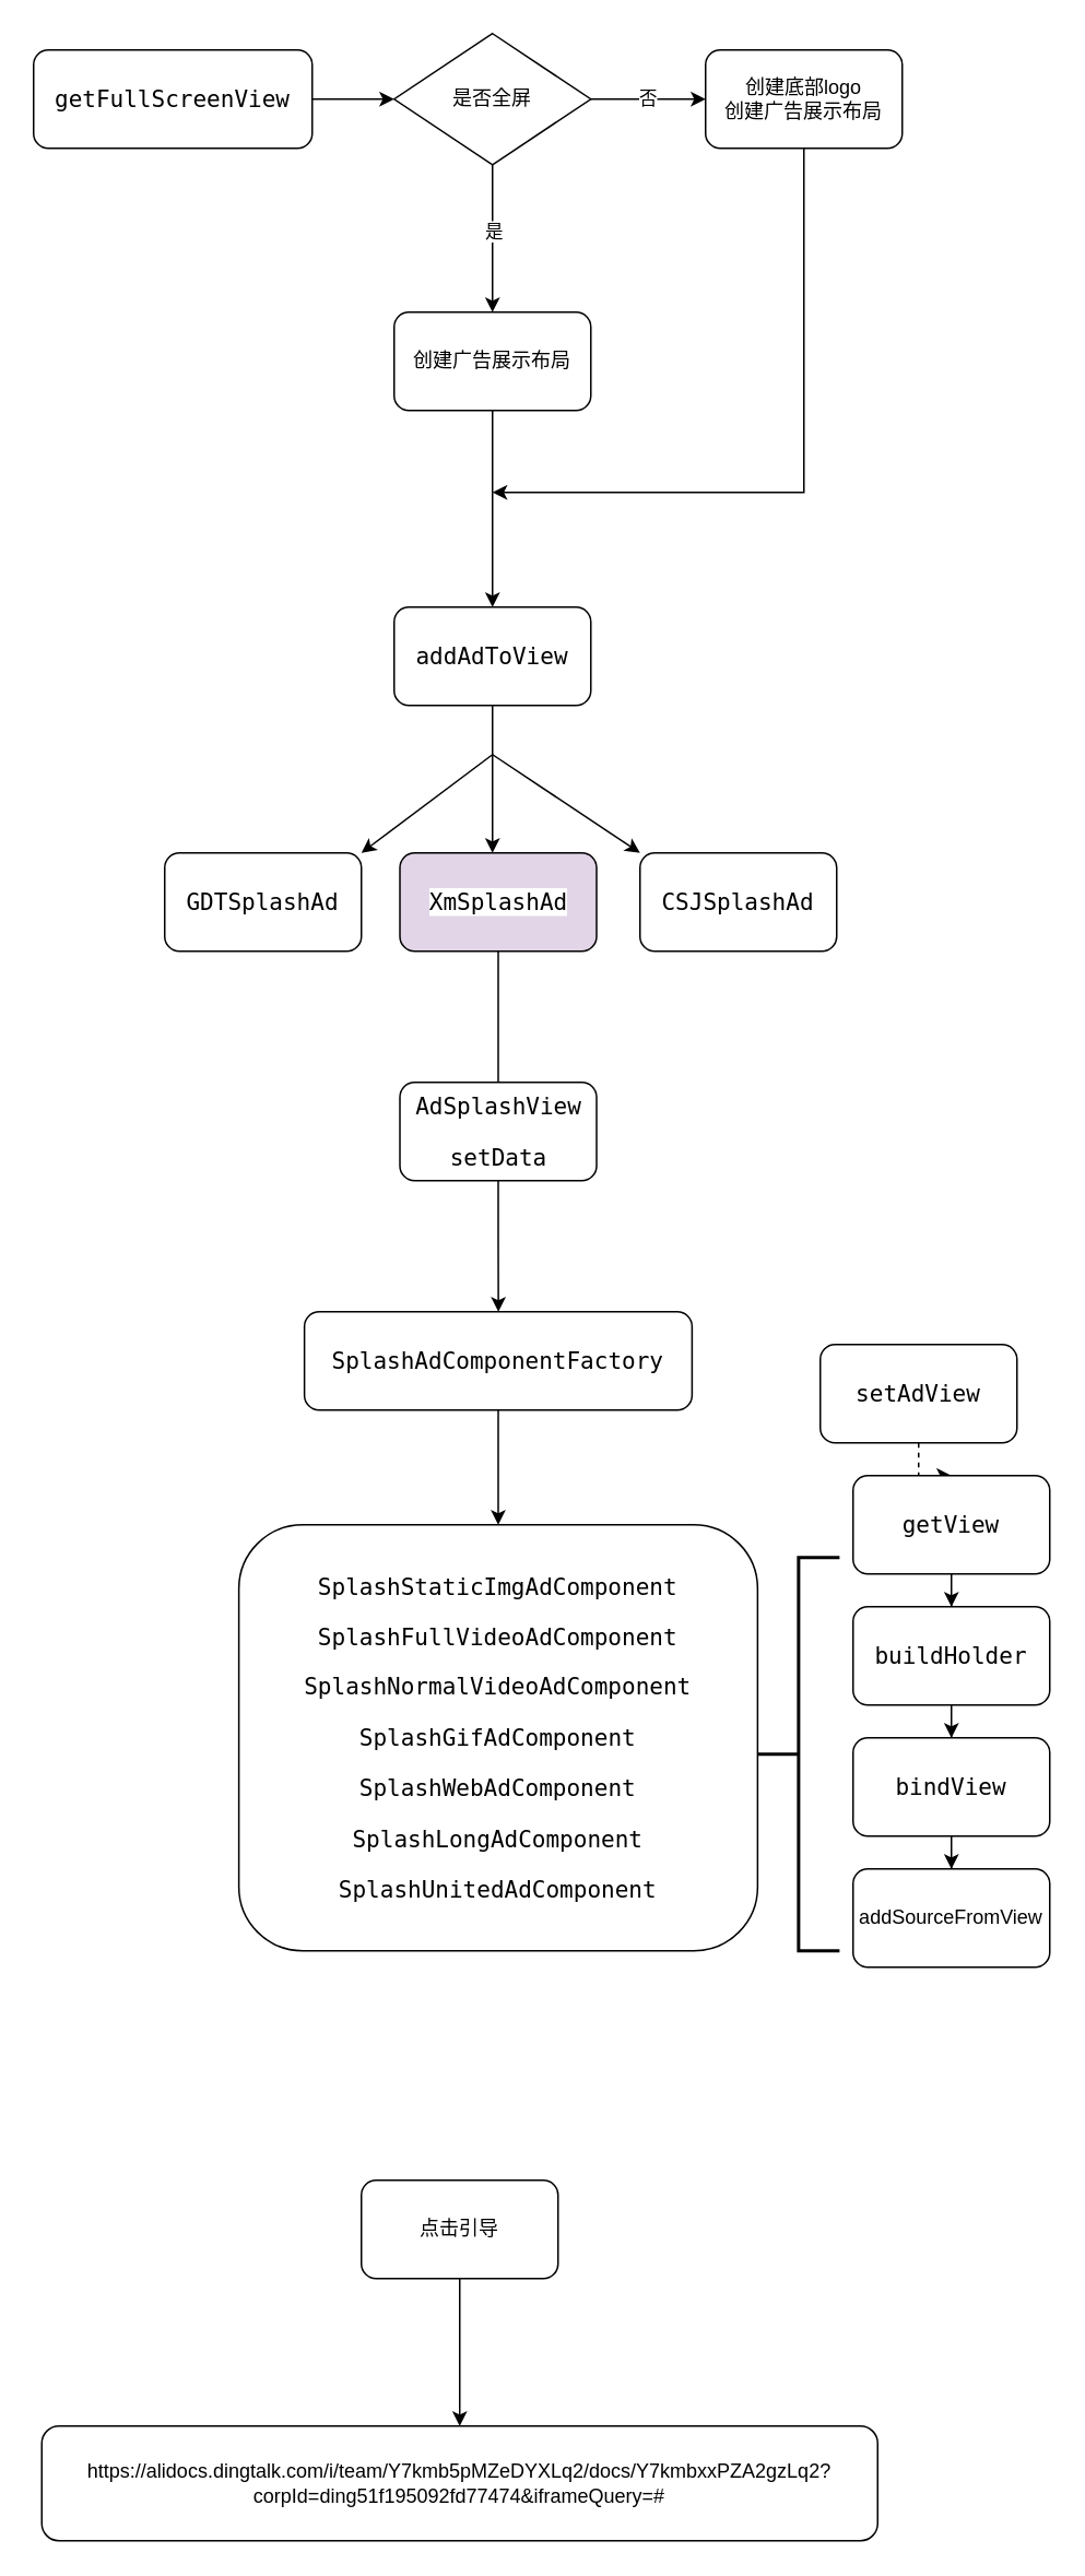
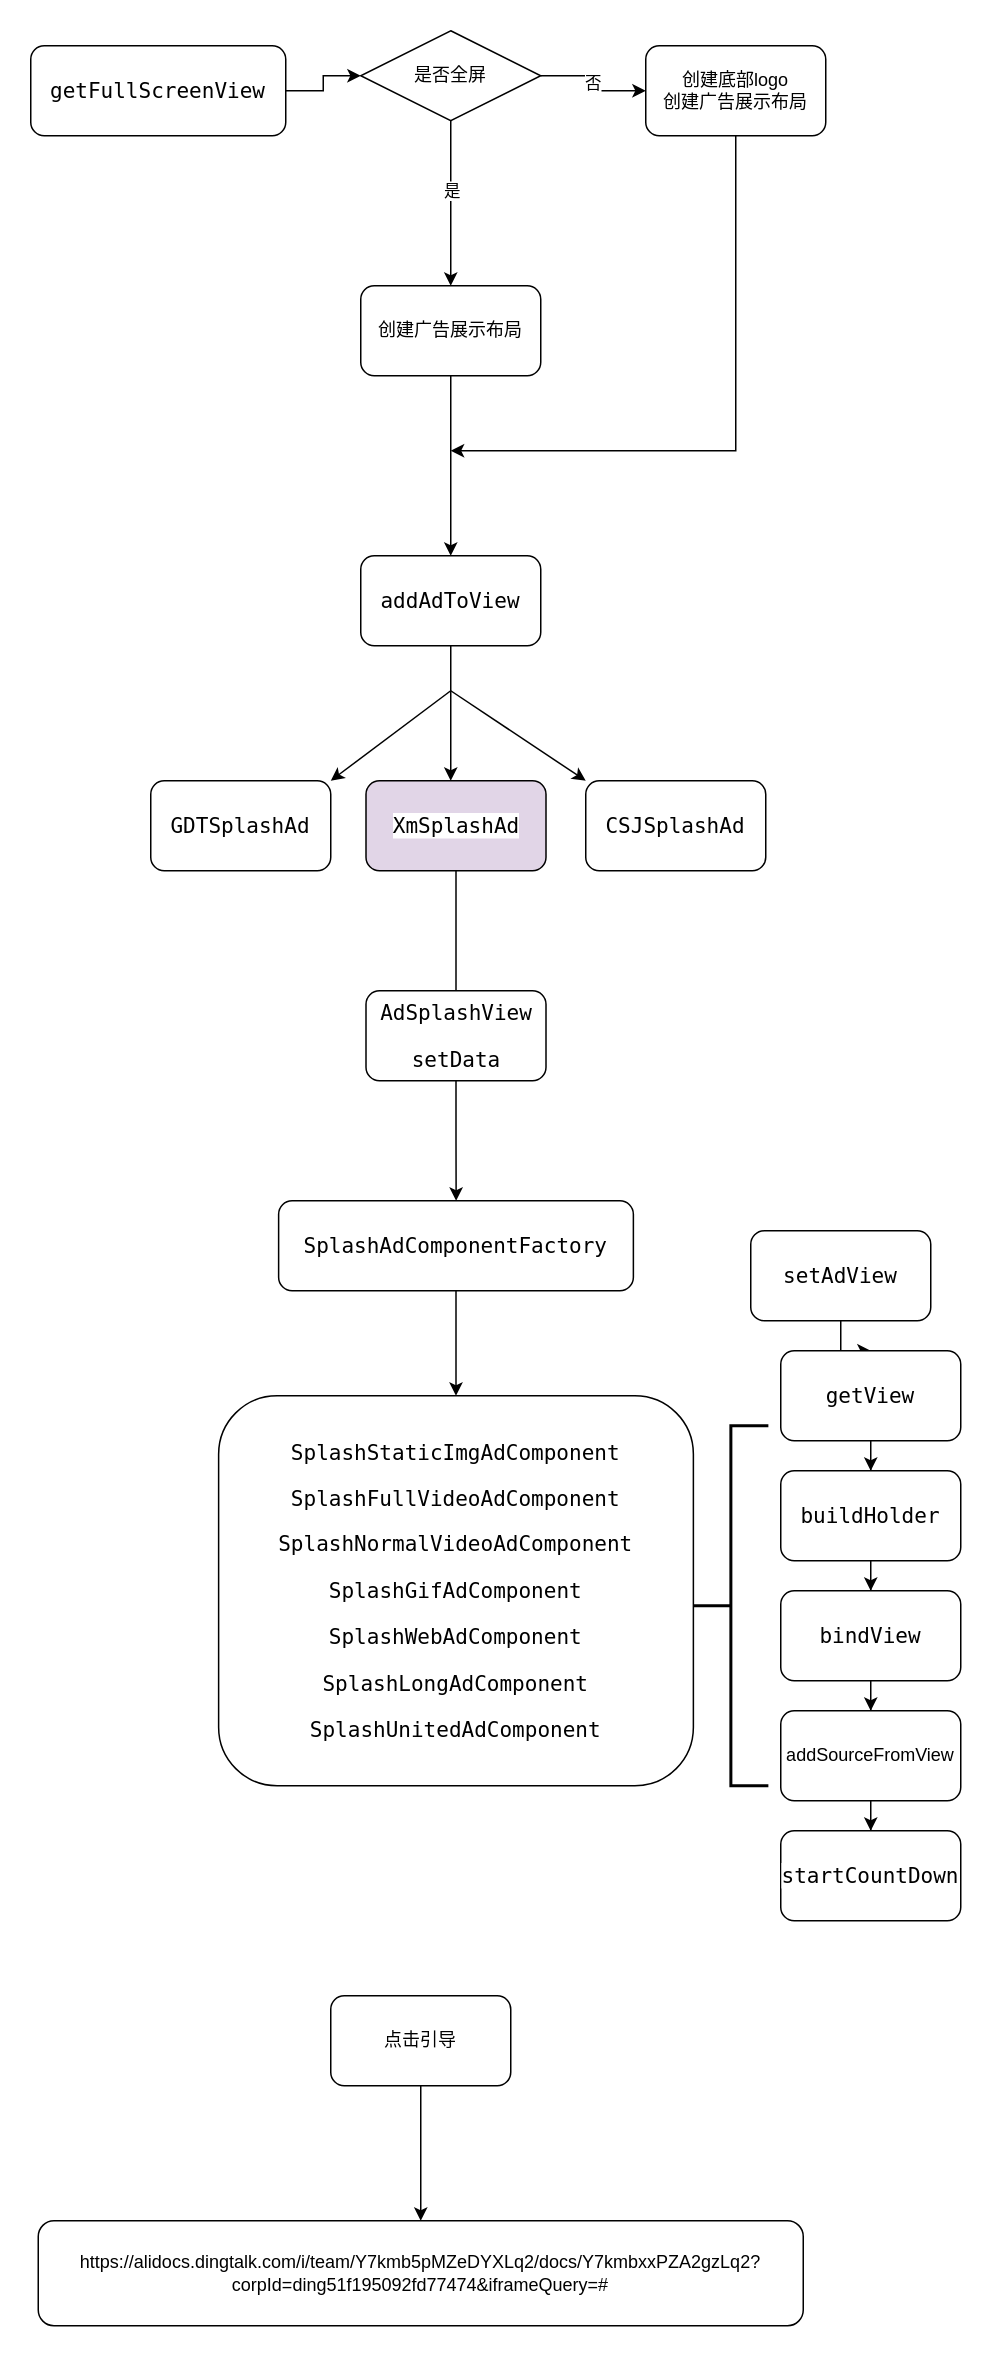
  <mxCell id="0" />
  <mxCell id="1" parent="0" />
  <mxCell id="2" value="" style="edgeStyle=orthogonalEdgeStyle;rounded=0;orthogonalLoop=1;jettySize=auto;html=1;" parent="1" source="3" target="7" edge="1"><mxGeometry relative="1" as="geometry"><mxPoint x="230" y="60" as="targetPoint" /></mxGeometry></mxCell>
  <mxCell id="3" value="&lt;pre style=&quot;background-color: rgb(255 , 255 , 255) ; font-family: &amp;#34;menlo&amp;#34; , monospace ; font-size: 10.5pt&quot;&gt;getFullScreenView&lt;/pre&gt;" style="rounded=1;whiteSpace=wrap;html=1;" parent="1" vertex="1"><mxGeometry x="20" y="30" width="170" height="60" as="geometry" /></mxCell>
  <mxCell id="4" value="" style="edgeStyle=orthogonalEdgeStyle;rounded=0;orthogonalLoop=1;jettySize=auto;html=1;" parent="1" source="7" edge="1"><mxGeometry relative="1" as="geometry"><mxPoint x="300" y="190" as="targetPoint" /></mxGeometry></mxCell>
  <mxCell id="5" value="是" style="edgeLabel;html=1;align=center;verticalAlign=middle;resizable=0;points=[];" parent="4" vertex="1" connectable="0"><mxGeometry x="-0.444" relative="1" as="geometry"><mxPoint y="15" as="offset" /></mxGeometry></mxCell>
  <mxCell id="6" value="否" style="edgeStyle=orthogonalEdgeStyle;rounded=0;orthogonalLoop=1;jettySize=auto;html=1;" edge="1" parent="1" source="7" target="11"><mxGeometry relative="1" as="geometry" /></mxCell>
- <mxCell id="7" value="是否全屏" style="rhombus;whiteSpace=wrap;html=1;" parent="1" vertex="1"><mxGeometry x="240" y="20" width="120" height="80" as="geometry" /></mxCell>
+ <mxCell id="7" value="是否全屏" style="rhombus;whiteSpace=wrap;html=1;" parent="1" vertex="1"><mxGeometry x="240" y="20" width="120" height="60" as="geometry" /></mxCell>
  <mxCell id="8" style="edgeStyle=orthogonalEdgeStyle;rounded=0;orthogonalLoop=1;jettySize=auto;html=1;exitX=0.5;exitY=1;exitDx=0;exitDy=0;" edge="1" parent="1" source="9"><mxGeometry relative="1" as="geometry"><mxPoint x="300" y="370" as="targetPoint" /></mxGeometry></mxCell>
  <mxCell id="9" value="创建广告展示布局" style="rounded=1;whiteSpace=wrap;html=1;" parent="1" vertex="1"><mxGeometry x="240" y="190" width="120" height="60" as="geometry" /></mxCell>
  <mxCell id="10" style="edgeStyle=orthogonalEdgeStyle;rounded=0;orthogonalLoop=1;jettySize=auto;html=1;" edge="1" parent="1" source="11"><mxGeometry relative="1" as="geometry"><mxPoint x="300" y="300" as="targetPoint" /><Array as="points"><mxPoint x="490" y="300" /><mxPoint x="300" y="300" /></Array></mxGeometry></mxCell>
  <mxCell id="11" value="创建底部logo&lt;br&gt;创建广告展示布局" style="rounded=1;whiteSpace=wrap;html=1;" vertex="1" parent="1"><mxGeometry x="430" y="30" width="120" height="60" as="geometry" /></mxCell>
  <mxCell id="12" style="edgeStyle=orthogonalEdgeStyle;rounded=0;orthogonalLoop=1;jettySize=auto;html=1;" edge="1" parent="1" source="13"><mxGeometry relative="1" as="geometry"><mxPoint x="300" y="520" as="targetPoint" /></mxGeometry></mxCell>
  <mxCell id="13" value="&lt;pre style=&quot;background-color: rgb(255 , 255 , 255) ; font-family: &amp;#34;menlo&amp;#34; , monospace ; font-size: 10.5pt&quot;&gt;addAdToView&lt;/pre&gt;" style="rounded=1;whiteSpace=wrap;html=1;" vertex="1" parent="1"><mxGeometry x="240" y="370" width="120" height="60" as="geometry" /></mxCell>
  <mxCell id="14" value="" style="endArrow=classic;html=1;" edge="1" parent="1"><mxGeometry width="50" height="50" relative="1" as="geometry"><mxPoint x="300" y="460" as="sourcePoint" /><mxPoint x="220" y="520" as="targetPoint" /></mxGeometry></mxCell>
  <mxCell id="15" value="" style="endArrow=classic;html=1;" edge="1" parent="1"><mxGeometry width="50" height="50" relative="1" as="geometry"><mxPoint x="300" y="460" as="sourcePoint" /><mxPoint x="390" y="520" as="targetPoint" /></mxGeometry></mxCell>
  <mxCell id="16" value="&lt;pre style=&quot;background-color: rgb(255 , 255 , 255) ; font-family: &amp;#34;menlo&amp;#34; , monospace ; font-size: 10.5pt&quot;&gt;GDTSplashAd&lt;/pre&gt;" style="rounded=1;whiteSpace=wrap;html=1;" vertex="1" parent="1"><mxGeometry x="100" y="520" width="120" height="60" as="geometry" /></mxCell>
  <mxCell id="17" value="&lt;pre style=&quot;background-color: rgb(255 , 255 , 255) ; font-family: &amp;#34;menlo&amp;#34; , monospace ; font-size: 10.5pt&quot;&gt;CSJSplashAd&lt;/pre&gt;" style="rounded=1;whiteSpace=wrap;html=1;" vertex="1" parent="1"><mxGeometry x="390" y="520" width="120" height="60" as="geometry" /></mxCell>
  <mxCell id="18" value="" style="edgeStyle=orthogonalEdgeStyle;rounded=0;orthogonalLoop=1;jettySize=auto;html=1;endArrow=none;" edge="1" parent="1" source="19" target="21"><mxGeometry relative="1" as="geometry" /></mxCell>
  <mxCell id="19" value="&lt;pre style=&quot;background-color: rgb(255 , 255 , 255) ; font-family: &amp;#34;menlo&amp;#34; , monospace ; font-size: 10.5pt&quot;&gt;XmSplashAd&lt;/pre&gt;" style="rounded=1;whiteSpace=wrap;html=1;fillColor=#e1d5e7;" vertex="1" parent="1"><mxGeometry x="243.5" y="520" width="120" height="60" as="geometry" /></mxCell>
  <mxCell id="20" value="" style="edgeStyle=orthogonalEdgeStyle;rounded=0;orthogonalLoop=1;jettySize=auto;html=1;" edge="1" parent="1" source="21" target="23"><mxGeometry relative="1" as="geometry" /></mxCell>
  <mxCell id="21" value="&lt;pre style=&quot;background-color: rgb(255 , 255 , 255) ; font-family: &amp;#34;menlo&amp;#34; , monospace ; font-size: 10.5pt&quot;&gt;&lt;pre style=&quot;font-family: &amp;#34;menlo&amp;#34; , monospace ; font-size: 10.5pt&quot;&gt;AdSplashView&lt;/pre&gt;&lt;pre style=&quot;font-family: &amp;#34;menlo&amp;#34; , monospace ; font-size: 10.5pt&quot;&gt;setData&lt;/pre&gt;&lt;/pre&gt;" style="rounded=1;whiteSpace=wrap;html=1;" vertex="1" parent="1"><mxGeometry x="243.5" y="660" width="120" height="60" as="geometry" /></mxCell>
  <mxCell id="22" value="" style="edgeStyle=orthogonalEdgeStyle;rounded=0;orthogonalLoop=1;jettySize=auto;html=1;" edge="1" parent="1" source="23" target="24"><mxGeometry relative="1" as="geometry" /></mxCell>
  <mxCell id="23" value="&lt;pre style=&quot;background-color: rgb(255 , 255 , 255) ; font-family: &amp;#34;menlo&amp;#34; , monospace ; font-size: 10.5pt&quot;&gt;SplashAdComponentFactory&lt;/pre&gt;" style="rounded=1;whiteSpace=wrap;html=1;" vertex="1" parent="1"><mxGeometry x="185.25" y="800" width="236.5" height="60" as="geometry" /></mxCell>
  <mxCell id="24" value="&lt;pre style=&quot;background-color: rgb(255 , 255 , 255) ; font-family: &amp;#34;menlo&amp;#34; , monospace ; font-size: 10.5pt&quot;&gt;&lt;pre style=&quot;font-family: &amp;#34;menlo&amp;#34; , monospace ; font-size: 10.5pt&quot;&gt;SplashStaticImgAdComponent&lt;/pre&gt;&lt;/pre&gt;&lt;pre style=&quot;background-color: rgb(255 , 255 , 255) ; font-family: &amp;#34;menlo&amp;#34; , monospace ; font-size: 10.5pt&quot;&gt;SplashFullVideoAdComponent&lt;/pre&gt;&lt;pre style=&quot;background-color: rgb(255 , 255 , 255) ; font-family: &amp;#34;menlo&amp;#34; , monospace ; font-size: 10.5pt&quot;&gt;&lt;pre style=&quot;font-family: &amp;#34;menlo&amp;#34; , monospace ; font-size: 10.5pt&quot;&gt;SplashNormalVideoAdComponent&lt;/pre&gt;&lt;pre style=&quot;font-family: &amp;#34;menlo&amp;#34; , monospace ; font-size: 10.5pt&quot;&gt;SplashGifAdComponent&lt;/pre&gt;&lt;pre style=&quot;font-family: &amp;#34;menlo&amp;#34; , monospace ; font-size: 10.5pt&quot;&gt;&lt;pre style=&quot;font-family: &amp;#34;menlo&amp;#34; , monospace ; font-size: 10.5pt&quot;&gt;SplashWebAdComponent&lt;/pre&gt;&lt;pre style=&quot;font-family: &amp;#34;menlo&amp;#34; , monospace ; font-size: 10.5pt&quot;&gt;SplashLongAdComponent&lt;/pre&gt;&lt;pre style=&quot;font-family: &amp;#34;menlo&amp;#34; , monospace ; font-size: 10.5pt&quot;&gt;SplashUnitedAdComponent&lt;/pre&gt;&lt;/pre&gt;&lt;/pre&gt;" style="rounded=1;whiteSpace=wrap;html=1;" vertex="1" parent="1"><mxGeometry x="145.25" y="930" width="316.5" height="260" as="geometry" /></mxCell>
- <mxCell id="25" value="" style="edgeStyle=orthogonalEdgeStyle;rounded=0;orthogonalLoop=1;jettySize=auto;html=1;dashed=1;" edge="1" parent="1" source="26" target="29"><mxGeometry relative="1" as="geometry" /></mxCell>
+ <mxCell id="25" value="" style="edgeStyle=orthogonalEdgeStyle;rounded=0;orthogonalLoop=1;jettySize=auto;html=1;" edge="1" parent="1" source="26" target="29"><mxGeometry relative="1" as="geometry" /></mxCell>
  <mxCell id="26" value="&lt;pre style=&quot;background-color: #ffffff ; color: #000000 ; font-family: &amp;quot;menlo&amp;quot; , monospace ; font-size: 10.5pt&quot;&gt;setAdView&lt;/pre&gt;" style="rounded=1;whiteSpace=wrap;html=1;" vertex="1" parent="1"><mxGeometry x="500" y="820" width="120" height="60" as="geometry" /></mxCell>
  <mxCell id="27" value="" style="strokeWidth=2;html=1;shape=mxgraph.flowchart.annotation_2;align=left;labelPosition=right;pointerEvents=1;" vertex="1" parent="1"><mxGeometry x="461.75" y="950" width="50" height="240" as="geometry" /></mxCell>
  <mxCell id="28" value="" style="edgeStyle=orthogonalEdgeStyle;rounded=0;orthogonalLoop=1;jettySize=auto;html=1;" edge="1" parent="1" source="29" target="31"><mxGeometry relative="1" as="geometry" /></mxCell>
  <mxCell id="29" value="&lt;pre style=&quot;background-color: #ffffff ; color: #000000 ; font-family: &amp;quot;menlo&amp;quot; , monospace ; font-size: 10.5pt&quot;&gt;getView&lt;/pre&gt;" style="whiteSpace=wrap;html=1;rounded=1;" vertex="1" parent="1"><mxGeometry x="520" y="900" width="120" height="60" as="geometry" /></mxCell>
  <mxCell id="30" value="" style="edgeStyle=orthogonalEdgeStyle;rounded=0;orthogonalLoop=1;jettySize=auto;html=1;" edge="1" parent="1" source="31" target="33"><mxGeometry relative="1" as="geometry" /></mxCell>
  <mxCell id="31" value="&lt;pre style=&quot;background-color: #ffffff ; color: #000000 ; font-family: &amp;quot;menlo&amp;quot; , monospace ; font-size: 10.5pt&quot;&gt;buildHolder&lt;/pre&gt;" style="rounded=1;whiteSpace=wrap;html=1;" vertex="1" parent="1"><mxGeometry x="520" y="980" width="120" height="60" as="geometry" /></mxCell>
  <mxCell id="32" value="" style="edgeStyle=orthogonalEdgeStyle;rounded=0;orthogonalLoop=1;jettySize=auto;html=1;" edge="1" parent="1" source="33" target="35"><mxGeometry relative="1" as="geometry" /></mxCell>
  <mxCell id="33" value="&lt;pre style=&quot;background-color: #ffffff ; color: #000000 ; font-family: &amp;#34;menlo&amp;#34; , monospace ; font-size: 10.5pt&quot;&gt;&lt;pre style=&quot;font-family: &amp;#34;menlo&amp;#34; , monospace ; font-size: 10.5pt&quot;&gt;bindView&lt;/pre&gt;&lt;/pre&gt;" style="whiteSpace=wrap;html=1;rounded=1;" vertex="1" parent="1"><mxGeometry x="520" y="1060" width="120" height="60" as="geometry" /></mxCell>
+ <mxCell id="34" value="" style="edgeStyle=orthogonalEdgeStyle;rounded=0;orthogonalLoop=1;jettySize=auto;html=1;" edge="1" parent="1" source="35" target="36"><mxGeometry relative="1" as="geometry" /></mxCell>
  <mxCell id="35" value="addSourceFromView" style="rounded=1;whiteSpace=wrap;html=1;" vertex="1" parent="1"><mxGeometry x="520" y="1140" width="120" height="60" as="geometry" /></mxCell>
+ <mxCell id="36" value="&lt;pre style=&quot;background-color: rgb(255 , 255 , 255) ; font-family: &amp;#34;menlo&amp;#34; , monospace ; font-size: 10.5pt&quot;&gt;startCountDown&lt;/pre&gt;" style="rounded=1;whiteSpace=wrap;html=1;" vertex="1" parent="1"><mxGeometry x="520" y="1220" width="120" height="60" as="geometry" /></mxCell>
  <mxCell id="37" value="" style="edgeStyle=orthogonalEdgeStyle;rounded=0;orthogonalLoop=1;jettySize=auto;html=1;" edge="1" parent="1" source="38" target="39"><mxGeometry relative="1" as="geometry" /></mxCell>
  <mxCell id="38" value="点击引导" style="rounded=1;whiteSpace=wrap;html=1;" vertex="1" parent="1"><mxGeometry x="220" y="1330" width="120" height="60" as="geometry" /></mxCell>
  <mxCell id="39" value="https://alidocs.dingtalk.com/i/team/Y7kmb5pMZeDYXLq2/docs/Y7kmbxxPZA2gzLq2?corpId=ding51f195092fd77474&amp;amp;iframeQuery=#" style="whiteSpace=wrap;html=1;rounded=1;" vertex="1" parent="1"><mxGeometry x="25" y="1480" width="510" height="70" as="geometry" /></mxCell>
